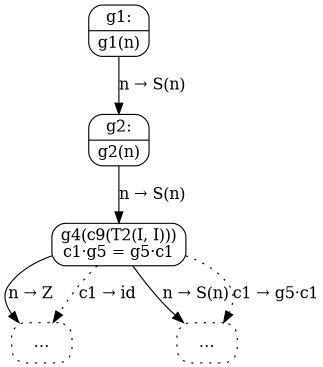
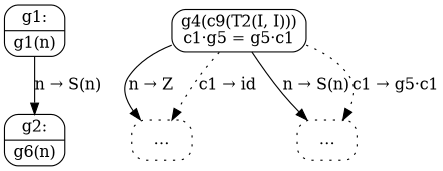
  digraph {
    node [shape=box style=rounded]
    n1 [label="{g1:|g1(n)}" shape=record]
-   n2 [label="{g2:|g2(n)}" shape=record]
+   n2 [label="{g2:|g6(n)}" shape=record]
    n3 [label="g4(c9(T2(I, I)))\nc1·g5 = g5·c1"]
    n4 [label="…" style="rounded,dotted"]
    n5 [label="…" style="rounded,dotted"]
    n1 -> n2 [label="n → S(n)"]
-   n2 -> n3 [label="n → S(n)"]
    n3 -> n4 [label="n → Z"]
    n3 -> n4 [label="c1 → id" style=dotted]
    n3 -> n5 [label="n → S(n)"]
    n3 -> n5 [label="c1 → g5·c1" style=dotted]
  }
